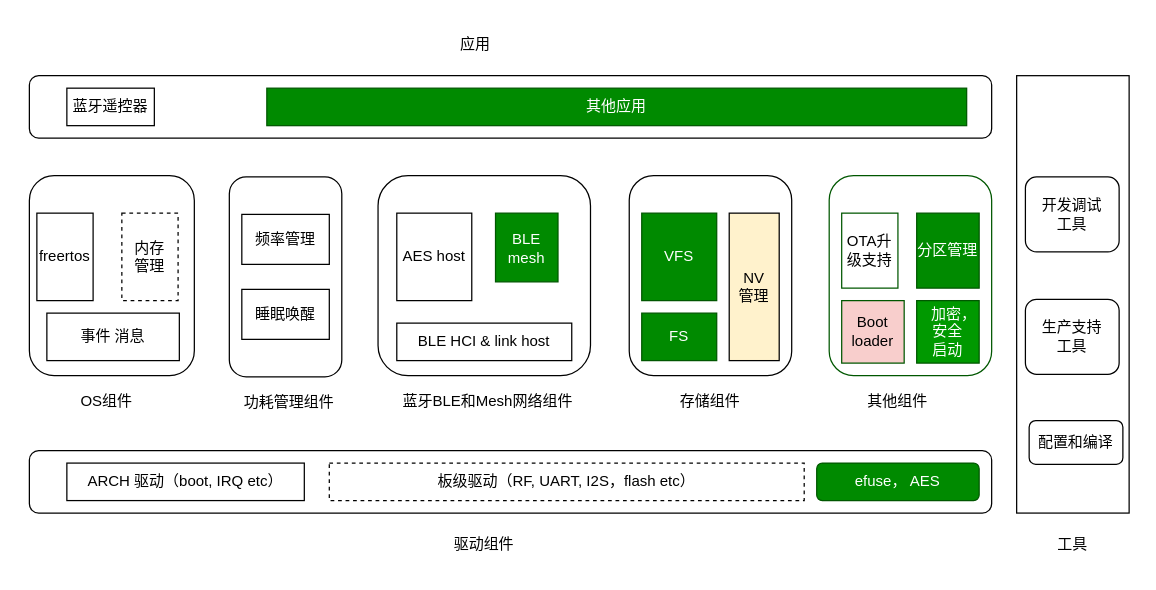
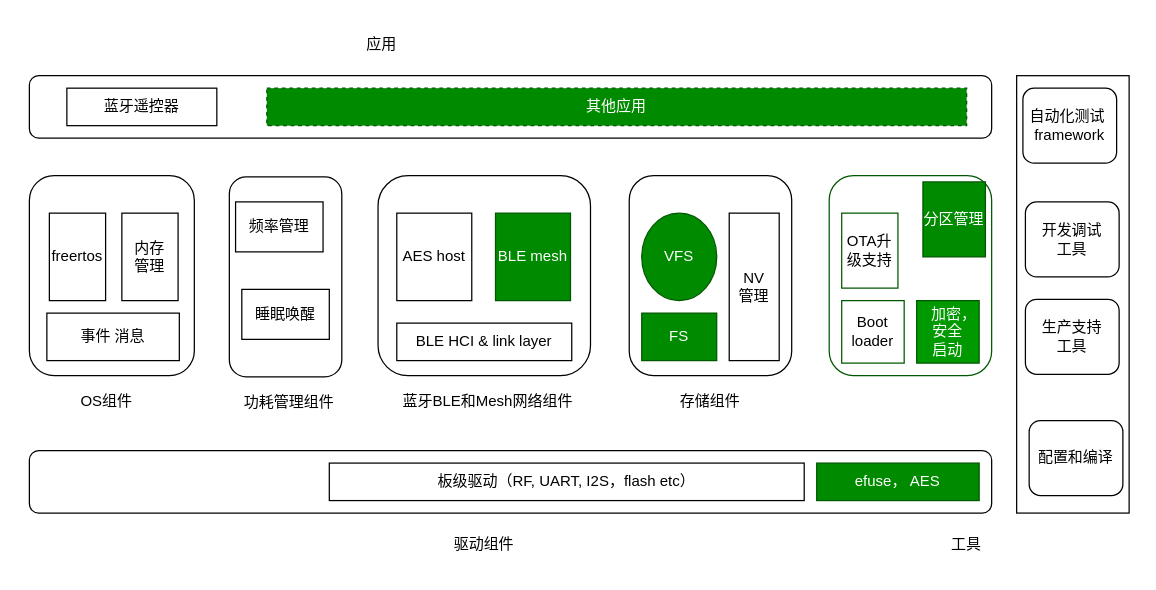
  <mxCell id="0" />
  <mxCell id="1" parent="0" />
  <mxCell id="2" value="" style="rounded=1;whiteSpace=wrap;html=1;" parent="1" vertex="1"><mxGeometry x="302" y="140" width="170" height="160" as="geometry" /></mxCell>
  <mxCell id="3" value="" style="rounded=1;whiteSpace=wrap;html=1;" parent="1" vertex="1"><mxGeometry x="183" y="141" width="90" height="160" as="geometry" /></mxCell>
  <mxCell id="4" value="AES host" style="rounded=0;whiteSpace=wrap;html=1;" parent="1" vertex="1"><mxGeometry x="317" y="170" width="60" height="70" as="geometry" /></mxCell>
- <mxCell id="5" value="BLE mesh" style="rounded=0;whiteSpace=wrap;html=1;fillColor=#008a00;fontColor=#ffffff;strokeColor=#005700;" parent="1" vertex="1"><mxGeometry x="396" y="170" width="50" height="55" as="geometry" /></mxCell>
- <mxCell id="6" value="BLE HCI &amp;amp; link host" style="rounded=0;whiteSpace=wrap;html=1;" parent="1" vertex="1"><mxGeometry x="317" y="258" width="140" height="30" as="geometry" /></mxCell>
+ <mxCell id="5" value="BLE mesh" style="rounded=0;whiteSpace=wrap;html=1;fillColor=#008a00;fontColor=#ffffff;strokeColor=#005700;" parent="1" vertex="1"><mxGeometry x="396" y="170" width="60" height="70" as="geometry" /></mxCell>
+ <mxCell id="6" value="BLE HCI &amp;amp; link layer" style="rounded=0;whiteSpace=wrap;html=1;" parent="1" vertex="1"><mxGeometry x="317" y="258" width="140" height="30" as="geometry" /></mxCell>
  <mxCell id="7" value="蓝牙BLE和Mesh网络组件" style="rounded=0;whiteSpace=wrap;html=1;strokeColor=none;" parent="1" vertex="1"><mxGeometry x="305" y="306" width="170" height="30" as="geometry" /></mxCell>
  <mxCell id="8" value="" style="rounded=1;whiteSpace=wrap;html=1;" parent="1" vertex="1"><mxGeometry x="23" y="140" width="132" height="160" as="geometry" /></mxCell>
  <mxCell id="9" value="功耗管理组件" style="rounded=0;whiteSpace=wrap;html=1;strokeColor=none;" parent="1" vertex="1"><mxGeometry x="166" y="307" width="130" height="30" as="geometry" /></mxCell>
- <mxCell id="10" value="频率管理" style="rounded=0;whiteSpace=wrap;html=1;strokeColor=default;" parent="1" vertex="1"><mxGeometry x="193" y="171" width="70" height="40" as="geometry" /></mxCell>
+ <mxCell id="10" value="频率管理" style="rounded=0;whiteSpace=wrap;html=1;strokeColor=default;" parent="1" vertex="1"><mxGeometry x="188" y="161" width="70" height="40" as="geometry" /></mxCell>
  <mxCell id="11" value="睡眠唤醒" style="rounded=0;whiteSpace=wrap;html=1;strokeColor=default;" parent="1" vertex="1"><mxGeometry x="193" y="231" width="70" height="40" as="geometry" /></mxCell>
  <mxCell id="12" value="OS组件" style="rounded=0;whiteSpace=wrap;html=1;strokeColor=none;" parent="1" vertex="1"><mxGeometry x="20" y="306" width="130" height="30" as="geometry" /></mxCell>
- <mxCell id="13" value="freertos" style="rounded=0;whiteSpace=wrap;html=1;" parent="1" vertex="1"><mxGeometry x="29" y="170" width="45" height="70" as="geometry" /></mxCell>
- <mxCell id="14" value="内存&lt;br&gt;管理" style="rounded=0;whiteSpace=wrap;html=1;dashed=1;" parent="1" vertex="1"><mxGeometry x="97" y="170" width="45" height="70" as="geometry" /></mxCell>
+ <mxCell id="13" value="freertos" style="rounded=0;whiteSpace=wrap;html=1;" parent="1" vertex="1"><mxGeometry x="39" y="170" width="45" height="70" as="geometry" /></mxCell>
+ <mxCell id="14" value="内存&lt;br&gt;管理" style="rounded=0;whiteSpace=wrap;html=1;" parent="1" vertex="1"><mxGeometry x="97" y="170" width="45" height="70" as="geometry" /></mxCell>
  <mxCell id="15" value="事件 消息" style="rounded=0;whiteSpace=wrap;html=1;" parent="1" vertex="1"><mxGeometry x="37" y="250" width="106" height="38" as="geometry" /></mxCell>
  <mxCell id="16" value="" style="rounded=1;whiteSpace=wrap;html=1;" parent="1" vertex="1"><mxGeometry x="503" y="140" width="130" height="160" as="geometry" /></mxCell>
  <mxCell id="17" value="存储组件" style="rounded=0;whiteSpace=wrap;html=1;strokeColor=none;" parent="1" vertex="1"><mxGeometry x="503" y="306" width="130" height="30" as="geometry" /></mxCell>
- <mxCell id="18" value="VFS" style="rounded=0;whiteSpace=wrap;html=1;fillColor=#008a00;fontColor=#ffffff;strokeColor=#005700;" parent="1" vertex="1"><mxGeometry x="513" y="170" width="60" height="70" as="geometry" /></mxCell>
+ <mxCell id="18" value="VFS" style="ellipse;whiteSpace=wrap;html=1;fillColor=#008a00;fontColor=#ffffff;strokeColor=#005700;" parent="1" vertex="1"><mxGeometry x="513" y="170" width="60" height="70" as="geometry" /></mxCell>
  <mxCell id="19" value="FS" style="rounded=0;whiteSpace=wrap;html=1;strokeColor=#005700;fillColor=#008a00;fontColor=#ffffff;" parent="1" vertex="1"><mxGeometry x="513" y="250" width="60" height="38" as="geometry" /></mxCell>
- <mxCell id="20" value="NV&lt;br&gt;管理" style="rounded=0;whiteSpace=wrap;html=1;fillColor=#fff2cc;" parent="1" vertex="1"><mxGeometry x="583" y="170" width="40" height="118" as="geometry" /></mxCell>
+ <mxCell id="20" value="NV&lt;br&gt;管理" style="rounded=0;whiteSpace=wrap;html=1;" parent="1" vertex="1"><mxGeometry x="583" y="170" width="40" height="118" as="geometry" /></mxCell>
  <mxCell id="21" value="" style="rounded=1;whiteSpace=wrap;html=1;fontColor=#ffffff;strokeColor=#005700;fillColor=#FFFFFF;" parent="1" vertex="1"><mxGeometry x="663" y="140" width="130" height="160" as="geometry" /></mxCell>
- <mxCell id="22" value="其他组件" style="rounded=0;whiteSpace=wrap;html=1;strokeColor=none;" parent="1" vertex="1"><mxGeometry x="653" y="306" width="130" height="30" as="geometry" /></mxCell>
  <mxCell id="23" value="&lt;font color=&quot;#000000&quot;&gt;OTA升级支持&lt;/font&gt;" style="rounded=0;whiteSpace=wrap;html=1;strokeColor=#005700;fontColor=#ffffff;fillColor=#FFFFFF;" parent="1" vertex="1"><mxGeometry x="673" y="170" width="45" height="60" as="geometry" /></mxCell>
- <mxCell id="24" value="分区管理" style="rounded=0;whiteSpace=wrap;html=1;strokeColor=#005700;fillColor=#008a00;fontColor=#ffffff;" parent="1" vertex="1"><mxGeometry x="733" y="170" width="50" height="60" as="geometry" /></mxCell>
+ <mxCell id="24" value="分区管理" style="rounded=0;whiteSpace=wrap;html=1;strokeColor=#005700;fillColor=#008a00;fontColor=#ffffff;" parent="1" vertex="1"><mxGeometry x="738" y="145" width="50" height="60" as="geometry" /></mxCell>
  <mxCell id="25" value="" style="rounded=1;whiteSpace=wrap;html=1;" parent="1" vertex="1"><mxGeometry x="23" y="60" width="770" height="50" as="geometry" /></mxCell>
- <mxCell id="26" value="应用" style="rounded=0;whiteSpace=wrap;html=1;strokeColor=none;" parent="1" vertex="1"><mxGeometry x="294.5" y="20" width="170" height="30" as="geometry" /></mxCell>
- <mxCell id="27" value="蓝牙遥控器" style="rounded=0;whiteSpace=wrap;html=1;strokeColor=default;" parent="1" vertex="1"><mxGeometry x="53" y="70" width="70" height="30" as="geometry" /></mxCell>
- <mxCell id="28" value="其他应用" style="rounded=0;whiteSpace=wrap;html=1;strokeColor=#005700;fillColor=#008a00;fontColor=#ffffff;" parent="1" vertex="1"><mxGeometry x="213" y="70" width="560" height="30" as="geometry" /></mxCell>
+ <mxCell id="26" value="应用" style="rounded=0;whiteSpace=wrap;html=1;strokeColor=none;" parent="1" vertex="1"><mxGeometry x="219.5" y="20" width="170" height="30" as="geometry" /></mxCell>
+ <mxCell id="27" value="蓝牙遥控器" style="rounded=0;whiteSpace=wrap;html=1;strokeColor=default;" parent="1" vertex="1"><mxGeometry x="53" y="70" width="120" height="30" as="geometry" /></mxCell>
+ <mxCell id="28" value="其他应用" style="rounded=0;whiteSpace=wrap;html=1;strokeColor=#005700;fillColor=#008a00;fontColor=#ffffff;dashed=1;" parent="1" vertex="1"><mxGeometry x="213" y="70" width="560" height="30" as="geometry" /></mxCell>
  <mxCell id="29" value="" style="rounded=1;whiteSpace=wrap;html=1;" parent="1" vertex="1"><mxGeometry x="23" y="360" width="770" height="50" as="geometry" /></mxCell>
  <mxCell id="30" value="驱动组件" style="rounded=0;whiteSpace=wrap;html=1;strokeColor=none;" parent="1" vertex="1"><mxGeometry x="302" y="420" width="170" height="30" as="geometry" /></mxCell>
- <mxCell id="31" value="ARCH 驱动（boot, IRQ etc）" style="rounded=0;whiteSpace=wrap;html=1;" parent="1" vertex="1"><mxGeometry x="53" y="370" width="190" height="30" as="geometry" /></mxCell>
- <mxCell id="32" value="板级驱动（RF, UART, I2S，flash etc）" style="rounded=0;whiteSpace=wrap;html=1;dashed=1;" parent="1" vertex="1"><mxGeometry x="263" y="370" width="380" height="30" as="geometry" /></mxCell>
- <mxCell id="33" value="efuse， AES" style="whiteSpace=wrap;html=1;strokeColor=#005700;fillColor=#008a00;fontColor=#ffffff;rounded=1;" parent="1" vertex="1"><mxGeometry x="653" y="370" width="130" height="30" as="geometry" /></mxCell>
+ <mxCell id="32" value="板级驱动（RF, UART, I2S，flash etc）" style="rounded=0;whiteSpace=wrap;html=1;" parent="1" vertex="1"><mxGeometry x="263" y="370" width="380" height="30" as="geometry" /></mxCell>
+ <mxCell id="33" value="efuse， AES" style="rounded=0;whiteSpace=wrap;html=1;strokeColor=#005700;fillColor=#008a00;fontColor=#ffffff;" parent="1" vertex="1"><mxGeometry x="653" y="370" width="130" height="30" as="geometry" /></mxCell>
  <mxCell id="34" value="" style="rounded=0;whiteSpace=wrap;html=1;" parent="1" vertex="1"><mxGeometry x="813" y="60" width="90" height="350" as="geometry" /></mxCell>
- <mxCell id="35" value="工具" style="rounded=0;whiteSpace=wrap;html=1;strokeColor=none;" parent="1" vertex="1"><mxGeometry x="818" y="420" width="80" height="30" as="geometry" /></mxCell>
- <mxCell id="37" value="开发调试&lt;br&gt;工具" style="rounded=1;whiteSpace=wrap;html=1;strokeColor=#000000;" vertex="1" parent="1"><mxGeometry x="820" y="141" width="75" height="60" as="geometry" /></mxCell>
+ <mxCell id="35" value="工具" style="rounded=0;whiteSpace=wrap;html=1;strokeColor=none;" parent="1" vertex="1"><mxGeometry x="733" y="420" width="80" height="30" as="geometry" /></mxCell>
+ <mxCell id="36" value="&lt;span&gt;自动化测试&amp;nbsp;&lt;/span&gt;&lt;br&gt;&lt;span&gt;framework&lt;/span&gt;" style="rounded=1;whiteSpace=wrap;html=1;strokeColor=#000000;" vertex="1" parent="1"><mxGeometry x="818" y="70" width="75" height="60" as="geometry" /></mxCell>
+ <mxCell id="37" value="开发调试&lt;br&gt;工具" style="rounded=1;whiteSpace=wrap;html=1;strokeColor=#000000;" vertex="1" parent="1"><mxGeometry x="820" y="161" width="75" height="60" as="geometry" /></mxCell>
  <mxCell id="38" value="生产支持&lt;br&gt;工具" style="rounded=1;whiteSpace=wrap;html=1;strokeColor=#000000;" vertex="1" parent="1"><mxGeometry x="820" y="239" width="75" height="60" as="geometry" /></mxCell>
- <mxCell id="39" value="配置和编译" style="rounded=1;whiteSpace=wrap;html=1;strokeColor=#000000;" vertex="1" parent="1"><mxGeometry x="823" y="336" width="75" height="35" as="geometry" /></mxCell>
- <mxCell id="40" value="&lt;font color=&quot;#000000&quot;&gt;Boot&lt;br&gt;loader&lt;/font&gt;" style="rounded=0;whiteSpace=wrap;html=1;strokeColor=#005700;fontColor=#ffffff;fillColor=#f8cecc;" vertex="1" parent="1"><mxGeometry x="673" y="240" width="50" height="50" as="geometry" /></mxCell>
+ <mxCell id="39" value="配置和编译" style="rounded=1;whiteSpace=wrap;html=1;strokeColor=#000000;" vertex="1" parent="1"><mxGeometry x="823" y="336" width="75" height="60" as="geometry" /></mxCell>
+ <mxCell id="40" value="&lt;font color=&quot;#000000&quot;&gt;Boot&lt;br&gt;loader&lt;/font&gt;" style="rounded=0;whiteSpace=wrap;html=1;strokeColor=#005700;fontColor=#ffffff;fillColor=#FFFFFF;" vertex="1" parent="1"><mxGeometry x="673" y="240" width="50" height="50" as="geometry" /></mxCell>
  <mxCell id="41" value="&amp;nbsp; &amp;nbsp;加密，安全&lt;br&gt;启动" style="rounded=0;whiteSpace=wrap;html=1;strokeColor=#005700;fontColor=#ffffff;fillColor=#009900;" vertex="1" parent="1"><mxGeometry x="733" y="240" width="50" height="50" as="geometry" /></mxCell>
